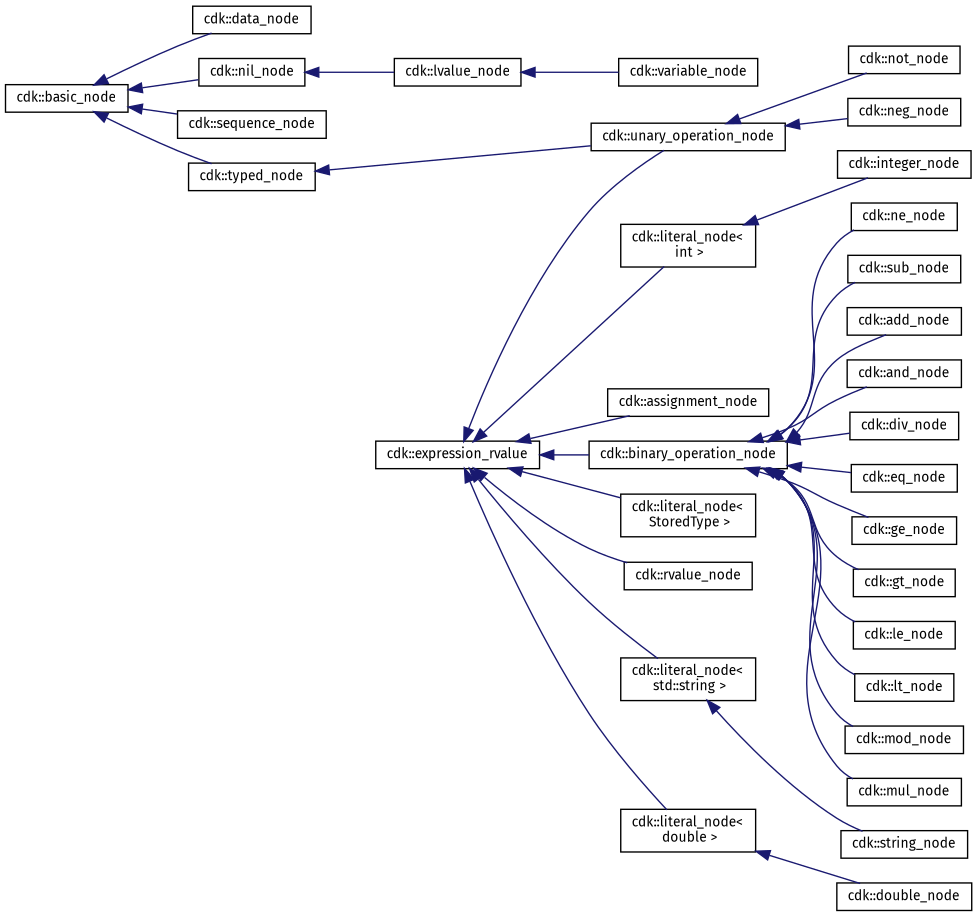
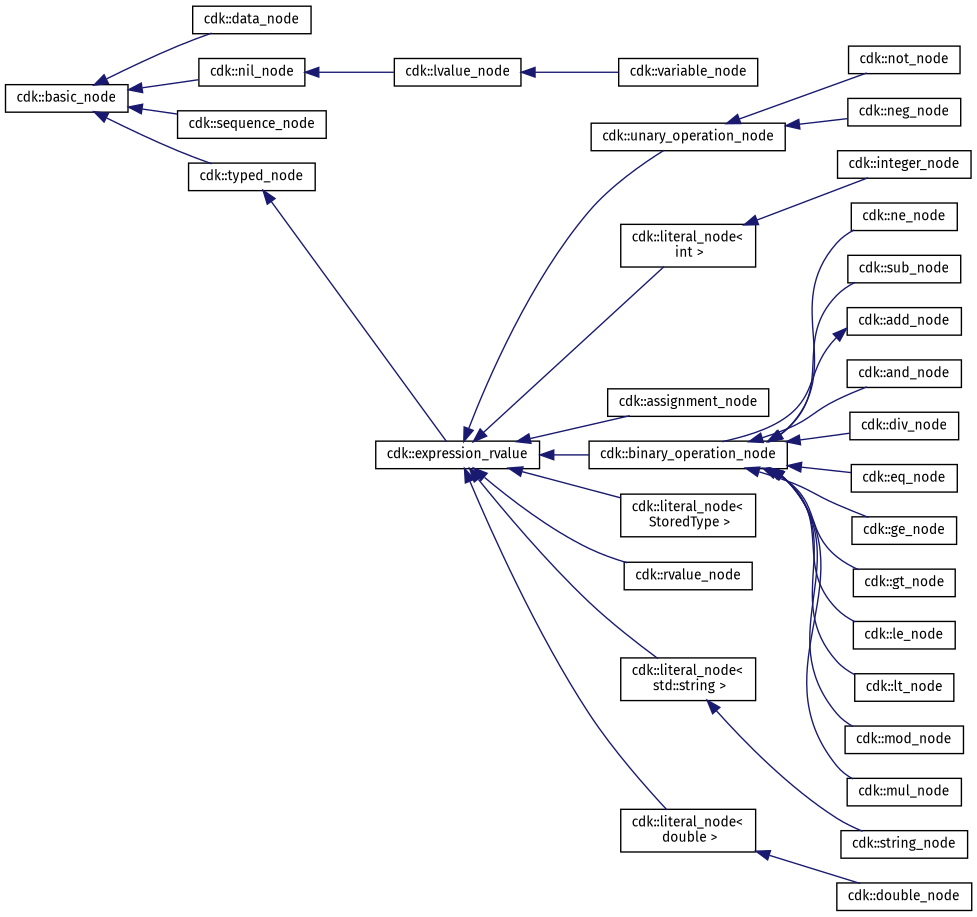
  digraph {
    fontname="Fira Sans"
    rankdir=LR
    node [color=black fillcolor=white fontname="Fira Sans" fontsize=10 shape=record style=filled]
    edge [color=midnightblue dir=back fontname="Fira Sans" fontsize=10 labelfontname=Helvetica labelfontsize=10 style=solid]
    n1 [height=0.2 label="cdk::basic_node" width=0.4]
    n2 [height=0.2 label="cdk::data_node" width=0.4]
    n3 [height=0.2 label="cdk::nil_node" width=0.4]
    n4 [height=0.2 label="cdk::sequence_node" width=0.4]
    n5 [height=0.2 label="cdk::typed_node" width=0.4]
    n6 [height=0.2 label="cdk::lvalue_node" width=0.4]
    n7 [height=0.2 label="cdk::expression_rvalue" width=0.4]
    n8 [height=0.2 label="cdk::assignment_node" width=0.4]
    n9 [height=0.2 label="cdk::binary_operation_node" width=0.4]
    n10 [height=0.2 label="cdk::literal_node\<\l StoredType \>" width=0.4]
    n11 [height=0.2 label="cdk::rvalue_node" width=0.4]
    n12 [height=0.2 label="cdk::unary_operation_node" width=0.4]
    n13 [height=0.2 label="cdk::literal_node\<\l double \>" width=0.4]
    n14 [height=0.2 label="cdk::literal_node\<\l int \>" width=0.4]
    n15 [height=0.2 label="cdk::literal_node\<\l std::string \>" width=0.4]
    n16 [height=0.2 label="cdk::variable_node" width=0.4]
    n17 [height=0.2 label="cdk::add_node" width=0.4]
    n18 [height=0.2 label="cdk::and_node" width=0.4]
    n19 [height=0.2 label="cdk::div_node" width=0.4]
    n20 [height=0.2 label="cdk::eq_node" width=0.4]
    n21 [height=0.2 label="cdk::ge_node" width=0.4]
    n22 [height=0.2 label="cdk::gt_node" width=0.4]
    n23 [height=0.2 label="cdk::le_node" width=0.4]
    n24 [height=0.2 label="cdk::lt_node" width=0.4]
    n25 [height=0.2 label="cdk::mod_node" width=0.4]
    n26 [height=0.2 label="cdk::mul_node" width=0.4]
    n27 [height=0.2 label="cdk::ne_node" width=0.4]
    n28 [height=0.2 label="cdk::sub_node" width=0.4]
    n29 [height=0.2 label="cdk::neg_node" width=0.4]
    n30 [height=0.2 label="cdk::not_node" width=0.4]
    n31 [height=0.2 label="cdk::double_node" width=0.4]
    n32 [height=0.2 label="cdk::integer_node" width=0.4]
    n33 [height=0.2 label="cdk::string_node" width=0.4]
    n1 -> n2
    n1 -> n3
    n1 -> n4
    n1 -> n5
    n3 -> n6
-   n5 -> n12
+   n5 -> n7
    n6 -> n16
    n7 -> n8
    n7 -> n9
    n7 -> n10
    n7 -> n11
    n7 -> n12
    n7 -> n13
    n7 -> n14
    n7 -> n15
-   n9 -> n17
+   n17 -> n9
    n9 -> n18
    n9 -> n19
    n9 -> n20
    n9 -> n21
    n9 -> n22
    n9 -> n23
    n9 -> n24
    n9 -> n25
    n9 -> n26
    n9 -> n27
    n9 -> n28
    n12 -> n29
    n12 -> n30
    n13 -> n31
    n14 -> n32
    n15 -> n33
  }
